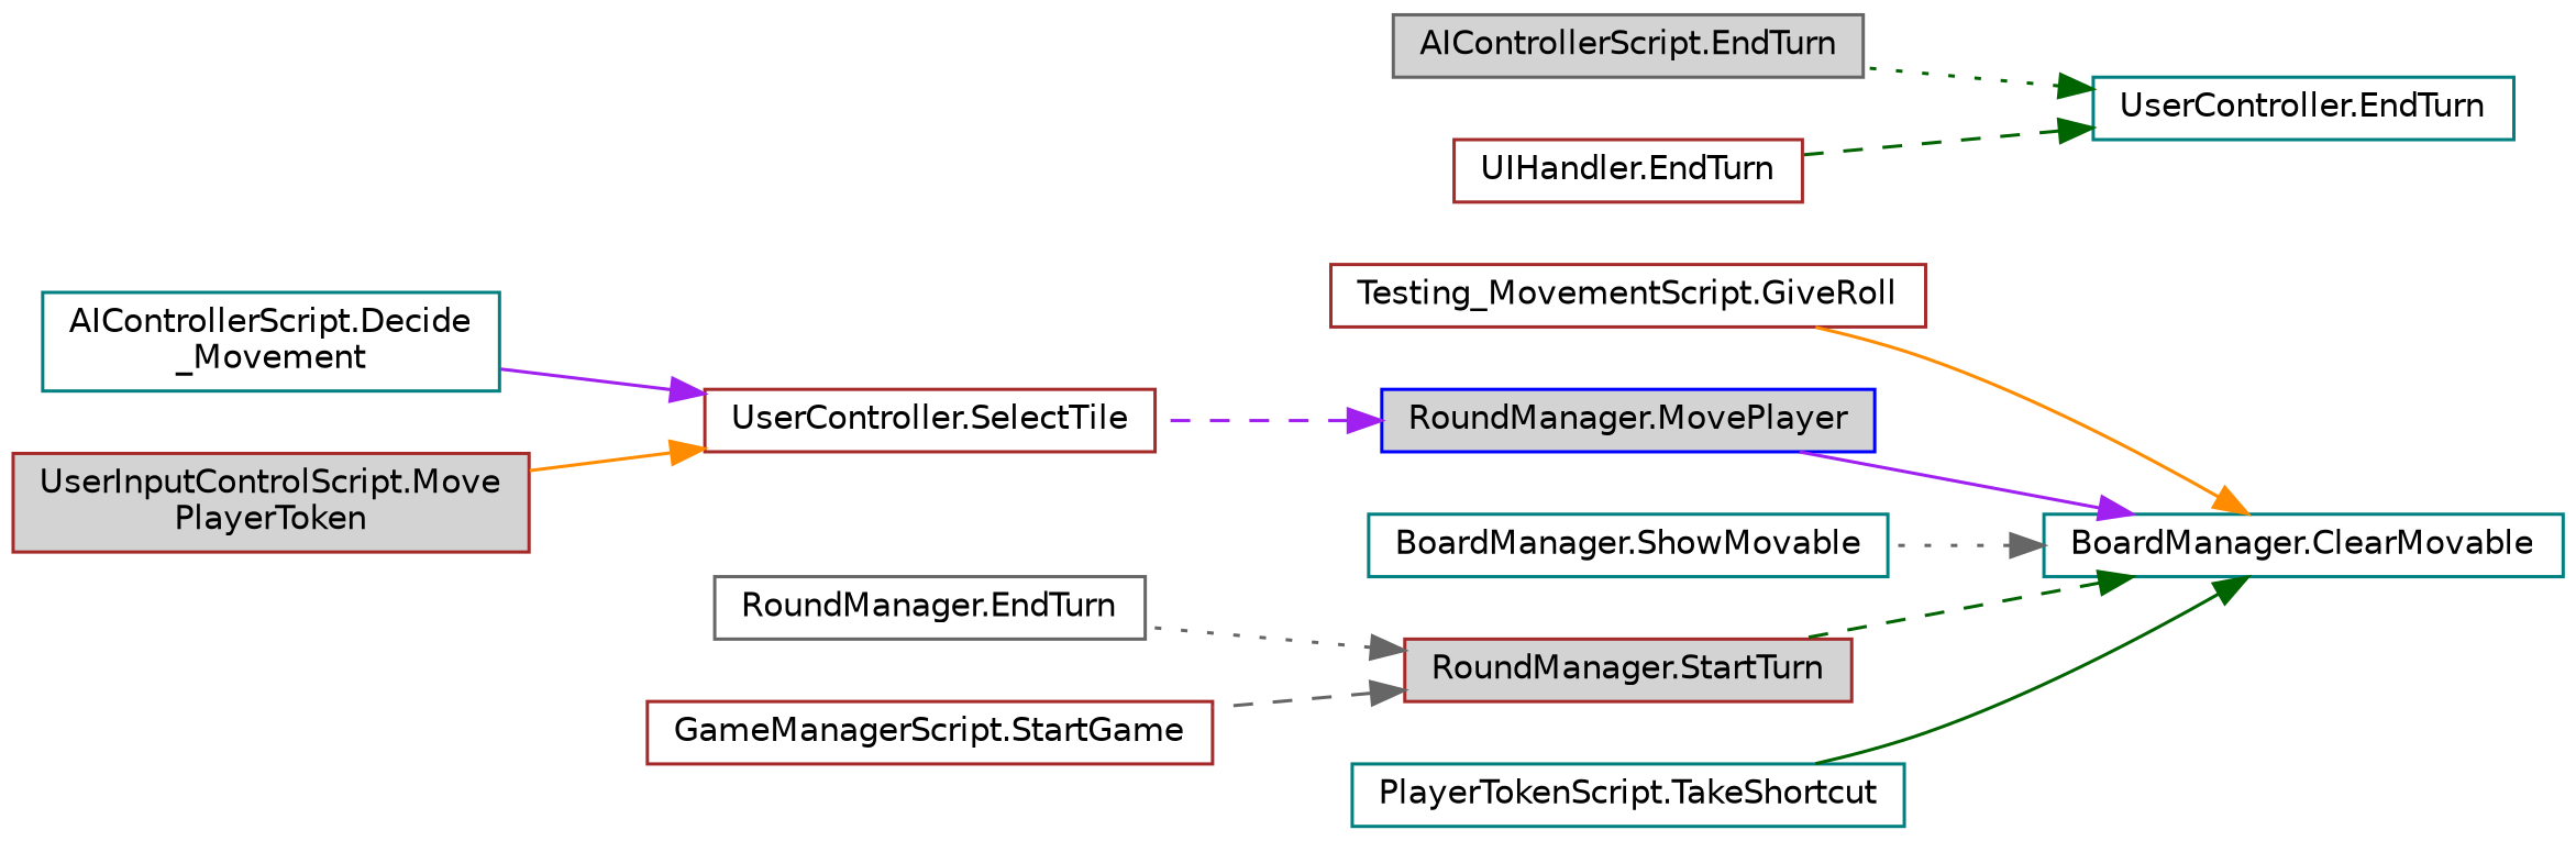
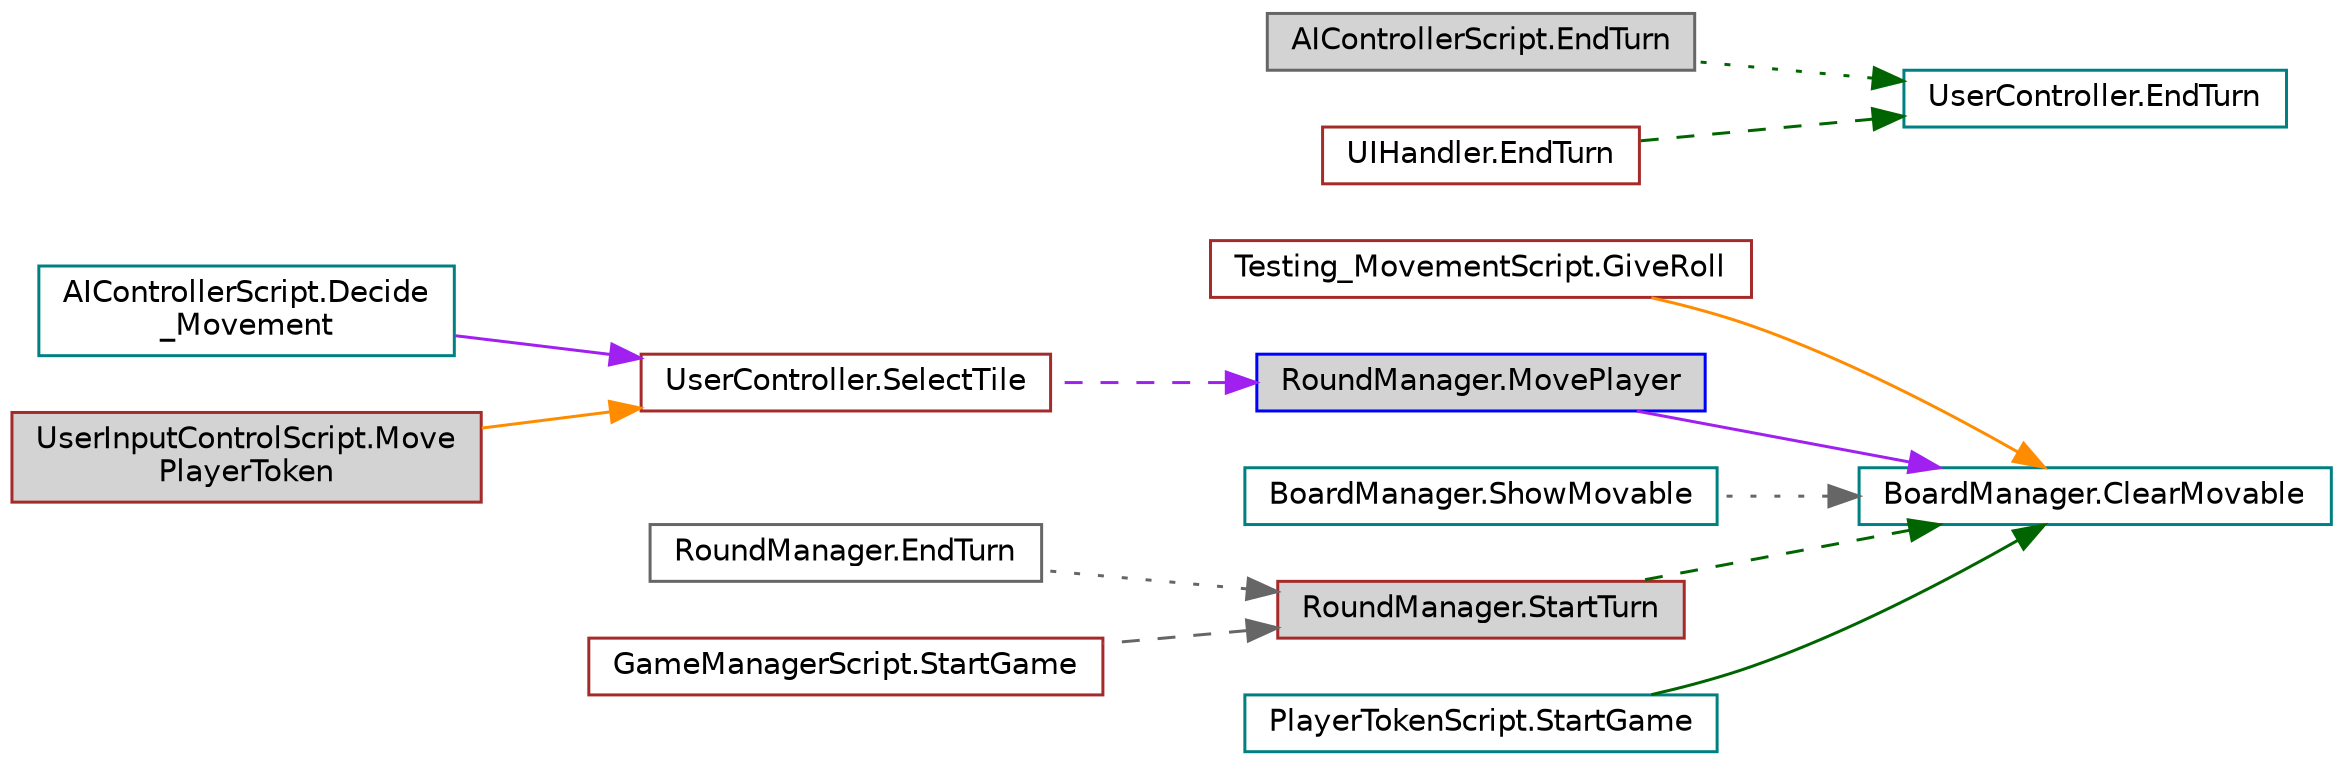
  digraph {
    rankdir=RL
    node [color=brown fillcolor=white fontname=Helvetica fontsize=10 shape=record style=filled]
    edge [color=darkgreen dir=back fontname=Helvetica fontsize=10 labelfontname=Helvetica labelfontsize=10 style=solid]
    n1 [color=teal fontcolor=black height=0.2 label="BoardManager.ClearMovable" width=0.4]
    n2 [height=0.2 label="Testing_MovementScript.GiveRoll" width=0.4]
    n3 [color=blue fillcolor=lightgrey height=0.2 label="RoundManager.MovePlayer" width=0.4]
    n4 [color=teal height=0.2 label="BoardManager.ShowMovable" width=0.4]
    n5 [fillcolor=lightgrey height=0.2 label="RoundManager.StartTurn" width=0.4]
-   n6 [color=teal height=0.2 label="PlayerTokenScript.TakeShortcut" width=0.4]
+   n6 [color=teal height=0.2 label="PlayerTokenScript.StartGame" width=0.4]
    n7 [height=0.2 label="UserController.SelectTile" width=0.4]
    n8 [color=gray40 height=0.2 label="RoundManager.EndTurn" width=0.4]
    n9 [height=0.2 label="GameManagerScript.StartGame" width=0.4]
    n10 [color=teal height=0.2 label="AIControllerScript.Decide\l_Movement" width=0.4]
    n11 [fillcolor=lightgrey height=0.2 label="UserInputControlScript.Move\lPlayerToken" width=0.4]
    n12 [color=teal height=0.2 label="UserController.EndTurn" width=0.4]
    n13 [color=gray40 fillcolor=lightgrey height=0.2 label="AIControllerScript.EndTurn" width=0.4]
    n14 [height=0.2 label="UIHandler.EndTurn" width=0.4]
    n1 -> n2 [color=darkorange]
    n1 -> n3 [color=purple]
    n1 -> n4 [color=gray40 style=dotted]
    n1 -> n5 [style=dashed]
    n1 -> n6
    n3 -> n7 [color=purple style=dashed]
    n5 -> n8 [color=gray40 style=dotted]
    n5 -> n9 [color=gray40 style=dashed]
    n7 -> n10 [color=purple]
    n7 -> n11 [color=darkorange]
    n12 -> n13 [style=dotted]
    n12 -> n14 [style=dashed]
  }
